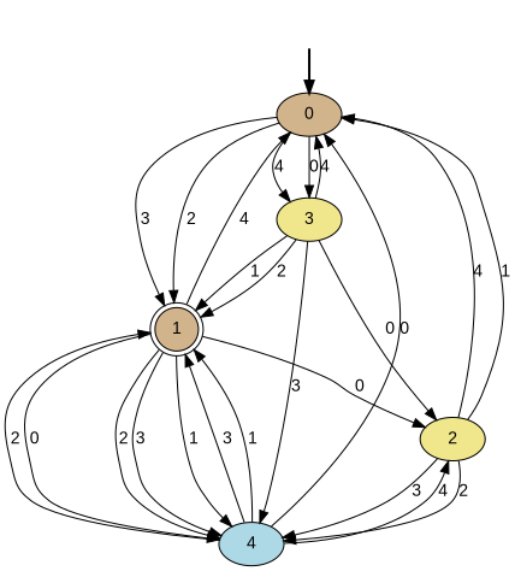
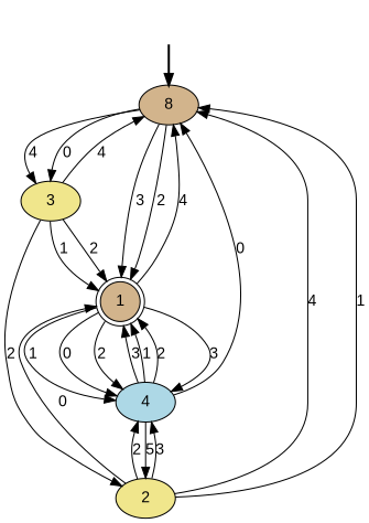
  digraph {
    fontname="Liberation Sans"
    node [fontname="Liberation Sans" style=filled fillcolor=tan]
    edge [fontname="Liberation Sans"]
    fake [style=invisible fillcolor=""]
-   0 [root=true]
+   0 [root=true label=8]
    1 [shape=doublecircle]
    3 [fillcolor=khaki]
    4 [fillcolor=lightblue]
    2 [fillcolor=khaki]
    fake -> 0 [style=bold]
    0 -> 1 [label=3]
    0 -> 1 [label=2]
    0 -> 3 [label=4]
    0 -> 3 [label=0]
    1 -> 0 [label=4]
    1 -> 4 [label=3]
    1 -> 4 [label=1]
    1 -> 4 [label=0]
    1 -> 4 [label=2]
    3 -> 0 [label=4]
    3 -> 1 [label=1]
    3 -> 1 [label=2]
-   3 -> 4 [label=3]
-   3 -> 2 [label=0]
+   3 -> 2 [label=2]
    4 -> 0 [label=0]
    4 -> 1 [label=3]
    4 -> 1 [label=1]
    4 -> 1 [label=2]
-   4 -> 2 [label=4]
+   4 -> 2 [label=5]
    2 -> 0 [label=4]
    2 -> 0 [label=1]
-   1 -> 2 [label=0]
+   2 -> 1 [label=0]
    2 -> 4 [label=3]
    2 -> 4 [label=2]
  }
